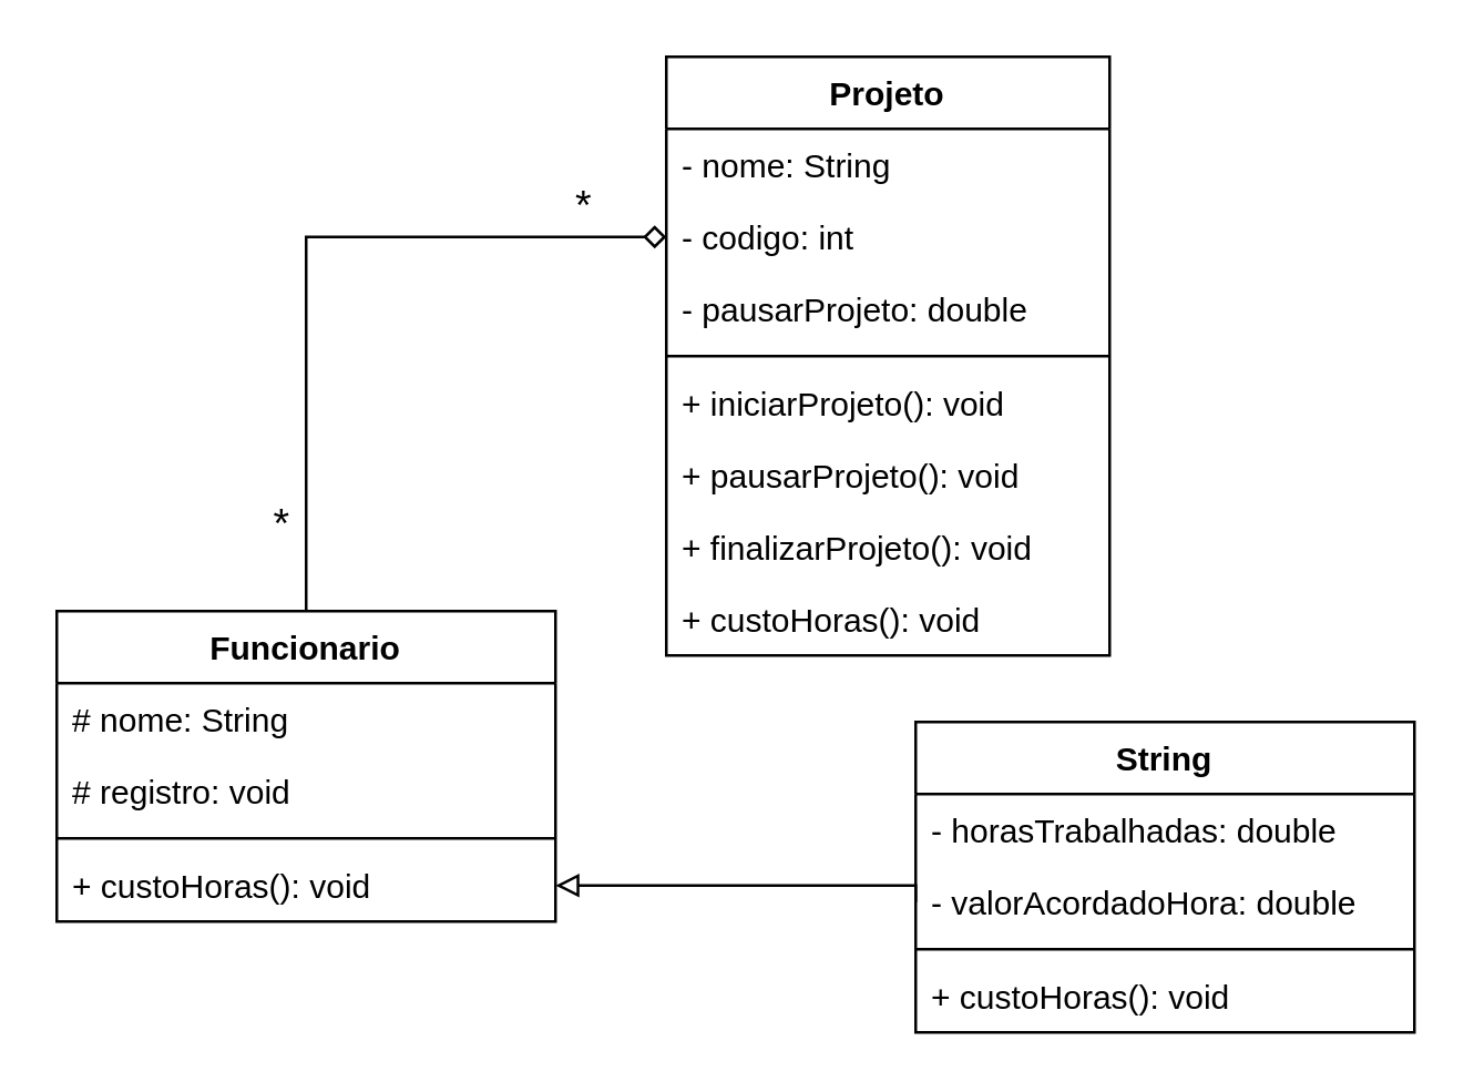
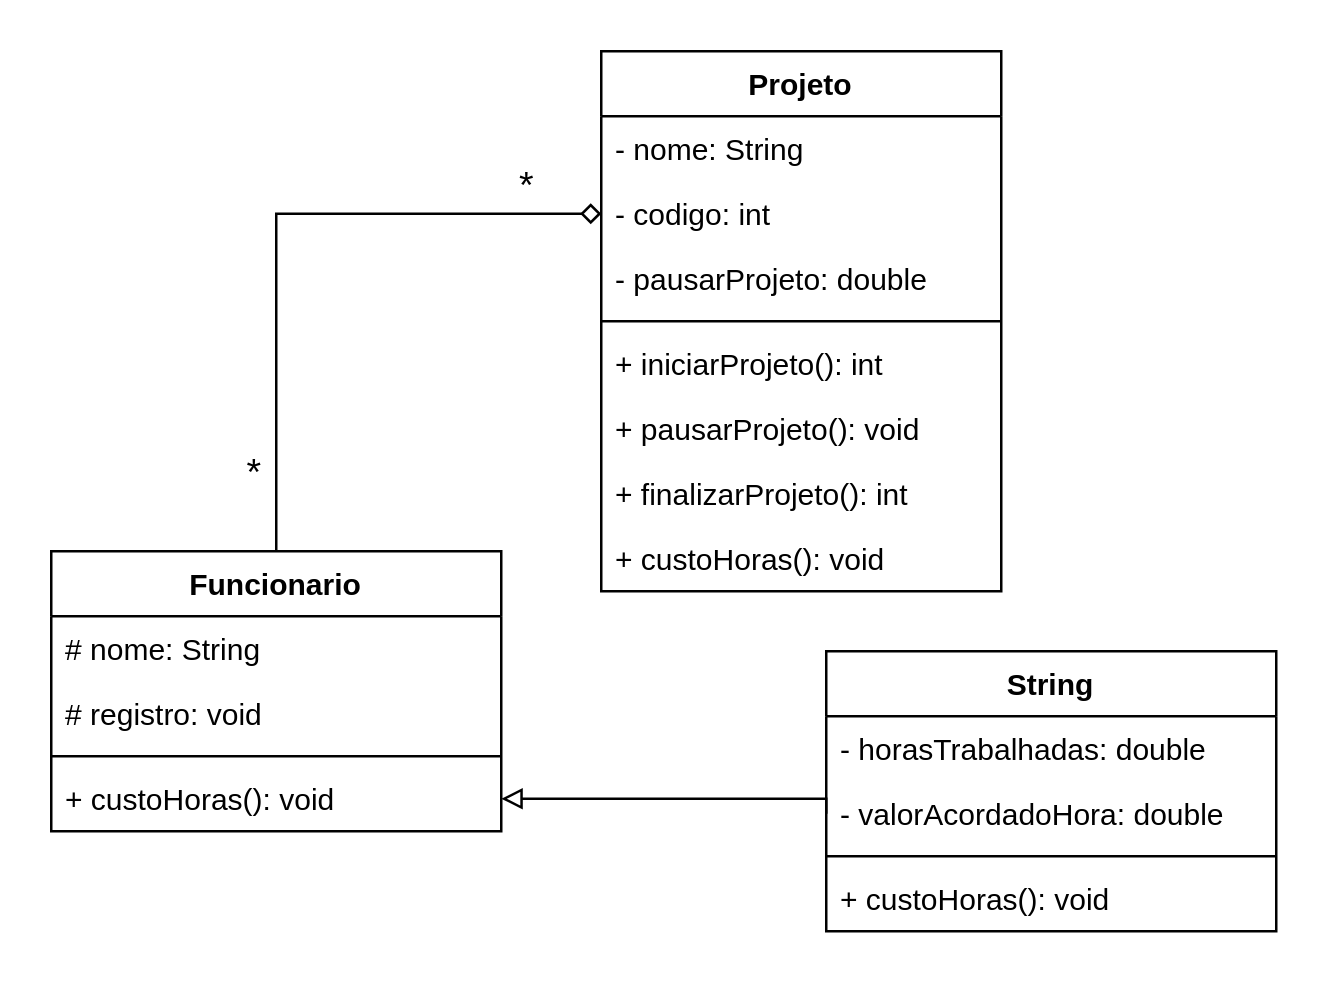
  <mxCell id="0" />
  <mxCell id="1" parent="0" />
  <mxCell id="2" value="Projeto" style="swimlane;fontStyle=1;align=center;verticalAlign=top;childLayout=stackLayout;horizontal=1;startSize=26;horizontalStack=0;resizeParent=1;resizeParentMax=0;resizeLast=0;collapsible=1;marginBottom=0;" parent="1" vertex="1"><mxGeometry x="240" y="20" width="160" height="216" as="geometry" /></mxCell>
  <mxCell id="3" value="- nome: String" style="text;strokeColor=none;fillColor=none;align=left;verticalAlign=top;spacingLeft=4;spacingRight=4;overflow=hidden;rotatable=0;points=[[0,0.5],[1,0.5]];portConstraint=eastwest;" parent="2" vertex="1"><mxGeometry y="26" width="160" height="26" as="geometry" /></mxCell>
  <mxCell id="4" value="- codigo: int" style="text;strokeColor=none;fillColor=none;align=left;verticalAlign=top;spacingLeft=4;spacingRight=4;overflow=hidden;rotatable=0;points=[[0,0.5],[1,0.5]];portConstraint=eastwest;" parent="2" vertex="1"><mxGeometry y="52" width="160" height="26" as="geometry" /></mxCell>
  <mxCell id="5" value="- pausarProjeto: double" style="text;strokeColor=none;fillColor=none;align=left;verticalAlign=top;spacingLeft=4;spacingRight=4;overflow=hidden;rotatable=0;points=[[0,0.5],[1,0.5]];portConstraint=eastwest;" parent="2" vertex="1"><mxGeometry y="78" width="160" height="26" as="geometry" /></mxCell>
  <mxCell id="6" value="" style="line;strokeWidth=1;fillColor=none;align=left;verticalAlign=middle;spacingTop=-1;spacingLeft=3;spacingRight=3;rotatable=0;labelPosition=right;points=[];portConstraint=eastwest;" parent="2" vertex="1"><mxGeometry y="104" width="160" height="8" as="geometry" /></mxCell>
- <mxCell id="7" value="+ iniciarProjeto(): void" style="text;strokeColor=none;fillColor=none;align=left;verticalAlign=top;spacingLeft=4;spacingRight=4;overflow=hidden;rotatable=0;points=[[0,0.5],[1,0.5]];portConstraint=eastwest;" vertex="1" parent="2"><mxGeometry y="112" width="160" height="26" as="geometry" /></mxCell>
+ <mxCell id="7" value="+ iniciarProjeto(): int" style="text;strokeColor=none;fillColor=none;align=left;verticalAlign=top;spacingLeft=4;spacingRight=4;overflow=hidden;rotatable=0;points=[[0,0.5],[1,0.5]];portConstraint=eastwest;" vertex="1" parent="2"><mxGeometry y="112" width="160" height="26" as="geometry" /></mxCell>
  <mxCell id="8" value="+ pausarProjeto(): void" style="text;strokeColor=none;fillColor=none;align=left;verticalAlign=top;spacingLeft=4;spacingRight=4;overflow=hidden;rotatable=0;points=[[0,0.5],[1,0.5]];portConstraint=eastwest;" vertex="1" parent="2"><mxGeometry y="138" width="160" height="26" as="geometry" /></mxCell>
- <mxCell id="9" value="+ finalizarProjeto(): void" style="text;strokeColor=none;fillColor=none;align=left;verticalAlign=top;spacingLeft=4;spacingRight=4;overflow=hidden;rotatable=0;points=[[0,0.5],[1,0.5]];portConstraint=eastwest;" vertex="1" parent="2"><mxGeometry y="164" width="160" height="26" as="geometry" /></mxCell>
+ <mxCell id="9" value="+ finalizarProjeto(): int" style="text;strokeColor=none;fillColor=none;align=left;verticalAlign=top;spacingLeft=4;spacingRight=4;overflow=hidden;rotatable=0;points=[[0,0.5],[1,0.5]];portConstraint=eastwest;" vertex="1" parent="2"><mxGeometry y="164" width="160" height="26" as="geometry" /></mxCell>
  <mxCell id="10" value="+ custoHoras(): void" style="text;strokeColor=none;fillColor=none;align=left;verticalAlign=top;spacingLeft=4;spacingRight=4;overflow=hidden;rotatable=0;points=[[0,0.5],[1,0.5]];portConstraint=eastwest;" parent="2" vertex="1"><mxGeometry y="190" width="160" height="26" as="geometry" /></mxCell>
  <mxCell id="11" value="Funcionario" style="swimlane;fontStyle=1;align=center;verticalAlign=top;childLayout=stackLayout;horizontal=1;startSize=26;horizontalStack=0;resizeParent=1;resizeParentMax=0;resizeLast=0;collapsible=1;marginBottom=0;" parent="1" vertex="1"><mxGeometry x="20" y="220" width="180" height="112" as="geometry" /></mxCell>
  <mxCell id="12" value="# nome: String" style="text;strokeColor=none;fillColor=none;align=left;verticalAlign=top;spacingLeft=4;spacingRight=4;overflow=hidden;rotatable=0;points=[[0,0.5],[1,0.5]];portConstraint=eastwest;" parent="11" vertex="1"><mxGeometry y="26" width="180" height="26" as="geometry" /></mxCell>
  <mxCell id="13" value="# registro: void" style="text;strokeColor=none;fillColor=none;align=left;verticalAlign=top;spacingLeft=4;spacingRight=4;overflow=hidden;rotatable=0;points=[[0,0.5],[1,0.5]];portConstraint=eastwest;" parent="11" vertex="1"><mxGeometry y="52" width="180" height="26" as="geometry" /></mxCell>
  <mxCell id="14" value="" style="line;strokeWidth=1;fillColor=none;align=left;verticalAlign=middle;spacingTop=-1;spacingLeft=3;spacingRight=3;rotatable=0;labelPosition=right;points=[];portConstraint=eastwest;" parent="11" vertex="1"><mxGeometry y="78" width="180" height="8" as="geometry" /></mxCell>
  <mxCell id="15" value="+ custoHoras(): void" style="text;strokeColor=none;fillColor=none;align=left;verticalAlign=top;spacingLeft=4;spacingRight=4;overflow=hidden;rotatable=0;points=[[0,0.5],[1,0.5]];portConstraint=eastwest;" parent="11" vertex="1"><mxGeometry y="86" width="180" height="26" as="geometry" /></mxCell>
  <mxCell id="16" style="edgeStyle=orthogonalEdgeStyle;rounded=0;orthogonalLoop=1;jettySize=auto;html=1;exitX=0;exitY=0.5;exitDx=0;exitDy=0;entryX=1;entryY=0.5;entryDx=0;entryDy=0;endArrow=block;endFill=0;" parent="1" source="22" target="15" edge="1"><mxGeometry relative="1" as="geometry"><Array as="points"><mxPoint x="330" y="319" /></Array></mxGeometry></mxCell>
  <mxCell id="17" style="edgeStyle=orthogonalEdgeStyle;rounded=0;orthogonalLoop=1;jettySize=auto;html=1;exitX=0;exitY=0.5;exitDx=0;exitDy=0;entryX=0.5;entryY=0;entryDx=0;entryDy=0;endArrow=none;endFill=1;startArrow=diamond;startFill=0;" parent="1" source="4" target="11" edge="1"><mxGeometry relative="1" as="geometry" /></mxCell>
  <mxCell id="18" value="*" style="edgeLabel;html=1;align=center;verticalAlign=middle;resizable=0;points=[];fontSize=15;" parent="17" vertex="1" connectable="0"><mxGeometry x="0.748" y="-1" relative="1" as="geometry"><mxPoint x="-9" as="offset" /></mxGeometry></mxCell>
  <mxCell id="19" value="*" style="edgeLabel;html=1;align=center;verticalAlign=middle;resizable=0;points=[];fontSize=15;" parent="17" vertex="1" connectable="0"><mxGeometry x="-0.838" y="-1" relative="1" as="geometry"><mxPoint x="-10" y="-12" as="offset" /></mxGeometry></mxCell>
  <mxCell id="20" value="String" style="swimlane;fontStyle=1;align=center;verticalAlign=top;childLayout=stackLayout;horizontal=1;startSize=26;horizontalStack=0;resizeParent=1;resizeParentMax=0;resizeLast=0;collapsible=1;marginBottom=0;" vertex="1" parent="1"><mxGeometry x="330" y="260" width="180" height="112" as="geometry" /></mxCell>
  <mxCell id="21" value="- horasTrabalhadas: double" style="text;strokeColor=none;fillColor=none;align=left;verticalAlign=top;spacingLeft=4;spacingRight=4;overflow=hidden;rotatable=0;points=[[0,0.5],[1,0.5]];portConstraint=eastwest;" vertex="1" parent="20"><mxGeometry y="26" width="180" height="26" as="geometry" /></mxCell>
  <mxCell id="22" value="- valorAcordadoHora: double" style="text;strokeColor=none;fillColor=none;align=left;verticalAlign=top;spacingLeft=4;spacingRight=4;overflow=hidden;rotatable=0;points=[[0,0.5],[1,0.5]];portConstraint=eastwest;" vertex="1" parent="20"><mxGeometry y="52" width="180" height="26" as="geometry" /></mxCell>
  <mxCell id="23" value="" style="line;strokeWidth=1;fillColor=none;align=left;verticalAlign=middle;spacingTop=-1;spacingLeft=3;spacingRight=3;rotatable=0;labelPosition=right;points=[];portConstraint=eastwest;" vertex="1" parent="20"><mxGeometry y="78" width="180" height="8" as="geometry" /></mxCell>
  <mxCell id="24" value="+ custoHoras(): void" style="text;strokeColor=none;fillColor=none;align=left;verticalAlign=top;spacingLeft=4;spacingRight=4;overflow=hidden;rotatable=0;points=[[0,0.5],[1,0.5]];portConstraint=eastwest;" vertex="1" parent="20"><mxGeometry y="86" width="180" height="26" as="geometry" /></mxCell>
